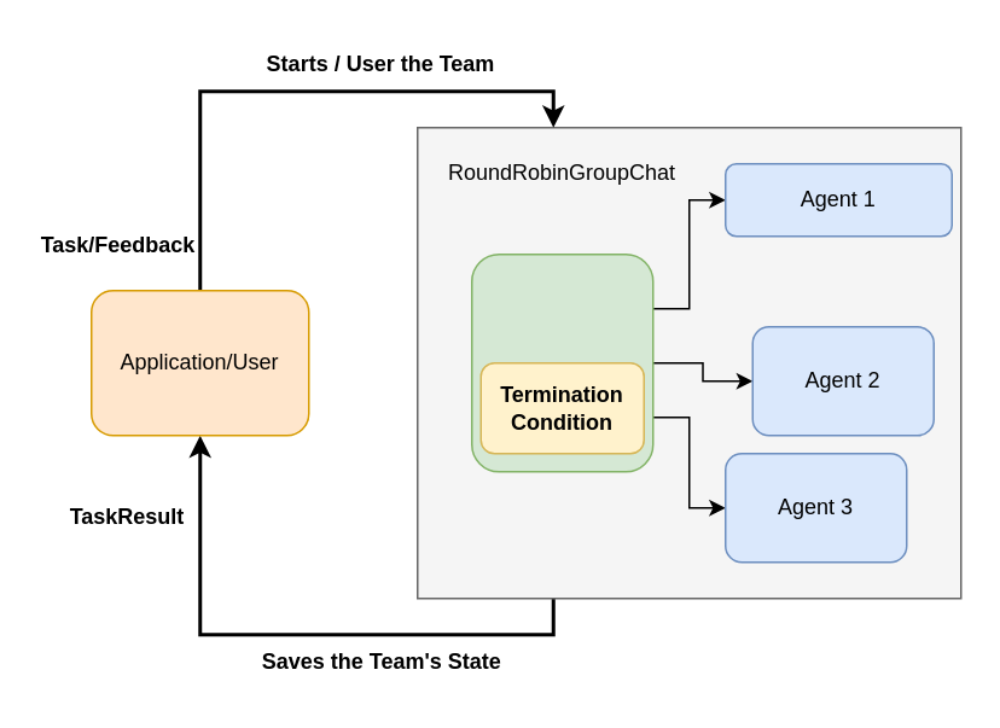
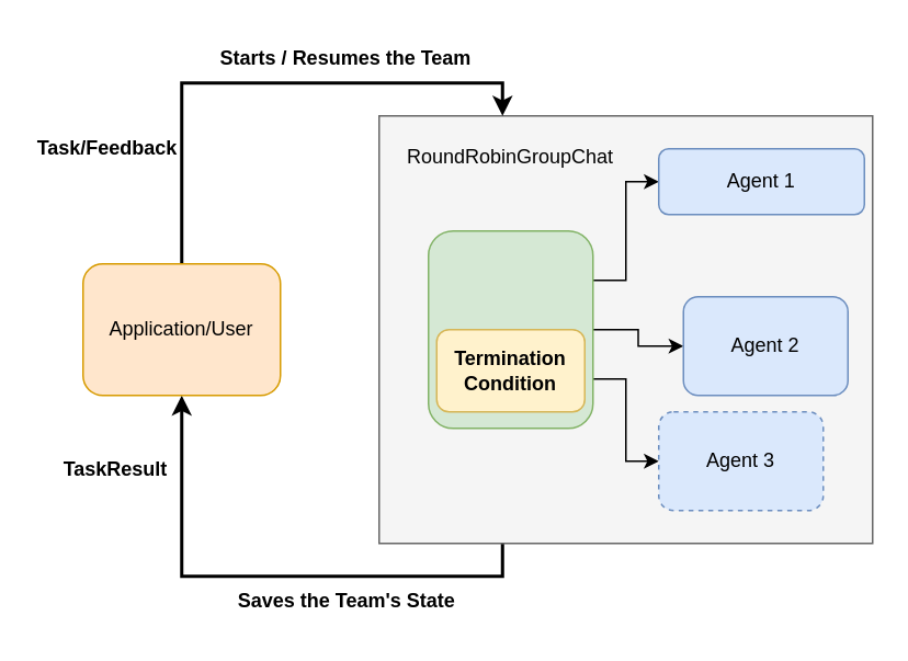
  <mxCell id="0" />
  <mxCell id="1" parent="0" />
  <mxCell id="2" style="edgeStyle=orthogonalEdgeStyle;rounded=0;orthogonalLoop=1;jettySize=auto;html=1;exitX=0.25;exitY=1;exitDx=0;exitDy=0;entryX=0.5;entryY=1;entryDx=0;entryDy=0;fontStyle=0;strokeWidth=2;" parent="1" source="3" target="13" edge="1"><mxGeometry relative="1" as="geometry" /></mxCell>
  <mxCell id="3" value="" style="rounded=0;whiteSpace=wrap;html=1;fillColor=#f5f5f5;strokeColor=#666666;fontColor=#333333;" parent="1" vertex="1"><mxGeometry x="230" y="70" width="300" height="260" as="geometry" /></mxCell>
  <mxCell id="4" style="edgeStyle=orthogonalEdgeStyle;rounded=0;orthogonalLoop=1;jettySize=auto;html=1;exitX=1;exitY=0.25;exitDx=0;exitDy=0;entryX=0;entryY=0.5;entryDx=0;entryDy=0;" parent="1" source="7" target="9" edge="1"><mxGeometry relative="1" as="geometry" /></mxCell>
  <mxCell id="5" style="edgeStyle=orthogonalEdgeStyle;rounded=0;orthogonalLoop=1;jettySize=auto;html=1;exitX=1;exitY=0.5;exitDx=0;exitDy=0;entryX=0;entryY=0.5;entryDx=0;entryDy=0;" parent="1" source="7" target="8" edge="1"><mxGeometry relative="1" as="geometry" /></mxCell>
  <mxCell id="6" style="edgeStyle=orthogonalEdgeStyle;rounded=0;orthogonalLoop=1;jettySize=auto;html=1;exitX=1;exitY=0.75;exitDx=0;exitDy=0;entryX=0;entryY=0.5;entryDx=0;entryDy=0;" parent="1" source="7" target="10" edge="1"><mxGeometry relative="1" as="geometry" /></mxCell>
  <mxCell id="7" value="" style="rounded=1;whiteSpace=wrap;html=1;fillColor=#d5e8d4;strokeColor=#82b366;verticalAlign=middle;" parent="1" vertex="1"><mxGeometry x="260" y="140" width="100" height="120" as="geometry" /></mxCell>
  <mxCell id="8" value="Agent 2" style="rounded=1;whiteSpace=wrap;html=1;fillColor=#dae8fc;strokeColor=#6c8ebf;" parent="1" vertex="1"><mxGeometry x="415" y="180" width="100" height="60" as="geometry" /></mxCell>
  <mxCell id="9" value="Agent 1" style="rounded=1;whiteSpace=wrap;html=1;fillColor=#dae8fc;strokeColor=#6c8ebf;" parent="1" vertex="1"><mxGeometry x="400" y="90" width="125" height="40" as="geometry" /></mxCell>
- <mxCell id="10" value="&lt;div&gt;Agent 3&lt;/div&gt;" style="rounded=1;whiteSpace=wrap;html=1;fillColor=#dae8fc;strokeColor=#6c8ebf;" parent="1" vertex="1"><mxGeometry x="400" y="250" width="100" height="60" as="geometry" /></mxCell>
+ <mxCell id="10" value="&lt;div&gt;Agent 3&lt;/div&gt;" style="rounded=1;whiteSpace=wrap;html=1;fillColor=#dae8fc;strokeColor=#6c8ebf;dashed=1;" parent="1" vertex="1"><mxGeometry x="400" y="250" width="100" height="60" as="geometry" /></mxCell>
  <mxCell id="11" value="RoundRobinGroupChat" style="text;html=1;align=center;verticalAlign=middle;whiteSpace=wrap;rounded=0;" parent="1" vertex="1"><mxGeometry x="235" y="80" width="150" height="30" as="geometry" /></mxCell>
  <mxCell id="12" style="edgeStyle=orthogonalEdgeStyle;rounded=0;orthogonalLoop=1;jettySize=auto;html=1;entryX=0.25;entryY=0;entryDx=0;entryDy=0;exitX=0.5;exitY=0;exitDx=0;exitDy=0;fontStyle=0;strokeWidth=2;" parent="1" source="13" target="3" edge="1"><mxGeometry relative="1" as="geometry" /></mxCell>
  <mxCell id="13" value="Application/User" style="rounded=1;whiteSpace=wrap;html=1;fillColor=#ffe6cc;strokeColor=#d79b00;" parent="1" vertex="1"><mxGeometry x="50" y="160" width="120" height="80" as="geometry" /></mxCell>
- <mxCell id="14" value="Task/Feedback" style="text;html=1;align=center;verticalAlign=middle;whiteSpace=wrap;rounded=0;fontStyle=1" parent="1" vertex="1"><mxGeometry x="20" y="120" width="90" height="30" as="geometry" /></mxCell>
+ <mxCell id="14" value="Task/Feedback" style="text;html=1;align=center;verticalAlign=middle;whiteSpace=wrap;rounded=0;fontStyle=1" parent="1" vertex="1"><mxGeometry x="20" y="75" width="90" height="30" as="geometry" /></mxCell>
  <mxCell id="15" value="TaskResult" style="text;html=1;align=center;verticalAlign=middle;whiteSpace=wrap;rounded=0;fontStyle=1" parent="1" vertex="1"><mxGeometry x="40" y="270" width="60" height="30" as="geometry" /></mxCell>
  <mxCell id="16" value="&lt;b&gt;Termination&lt;/b&gt;&lt;div&gt;&lt;b&gt;Condition&lt;/b&gt;&lt;/div&gt;" style="rounded=1;whiteSpace=wrap;html=1;fillColor=#fff2cc;strokeColor=#d6b656;" parent="1" vertex="1"><mxGeometry x="265" y="200" width="90" height="50" as="geometry" /></mxCell>
- <mxCell id="17" value="Starts / User the Team" style="text;html=1;align=center;verticalAlign=middle;whiteSpace=wrap;rounded=0;fontStyle=1" vertex="1" parent="1"><mxGeometry x="130" y="20" width="160" height="30" as="geometry" /></mxCell>
+ <mxCell id="17" value="Starts / Resumes the Team" style="text;html=1;align=center;verticalAlign=middle;whiteSpace=wrap;rounded=0;fontStyle=1" vertex="1" parent="1"><mxGeometry x="130" y="20" width="160" height="30" as="geometry" /></mxCell>
  <mxCell id="18" value="Saves the Team's State" style="text;html=1;align=center;verticalAlign=middle;whiteSpace=wrap;rounded=0;fontStyle=1" vertex="1" parent="1"><mxGeometry x="142.5" y="350" width="135" height="30" as="geometry" /></mxCell>
